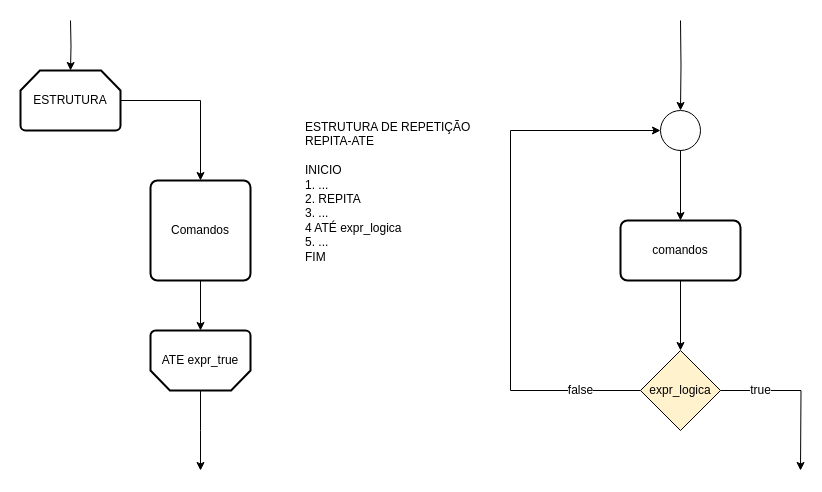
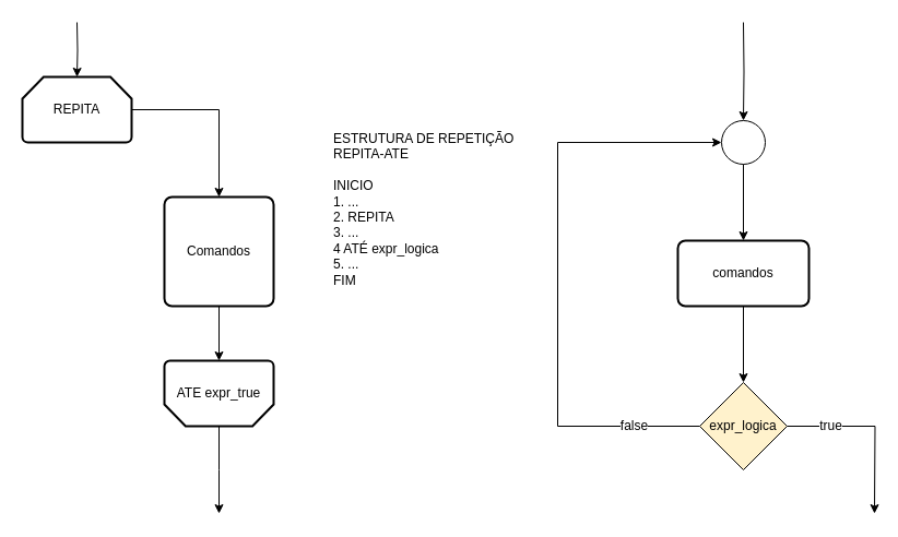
  <mxCell id="0" />
  <mxCell id="1" parent="0" />
  <mxCell id="2" value="" style="group" vertex="1" connectable="0" parent="1"><mxGeometry x="510" y="20" width="290" height="450" as="geometry" /></mxCell>
  <mxCell id="3" value="" style="edgeStyle=orthogonalEdgeStyle;rounded=0;orthogonalLoop=1;jettySize=auto;html=1;fontSize=12;" edge="1" parent="2" target="4"><mxGeometry relative="1" as="geometry"><mxPoint x="170" y="80" as="targetPoint" /><mxPoint x="170" as="sourcePoint" /></mxGeometry></mxCell>
  <mxCell id="4" value="" style="ellipse;whiteSpace=wrap;html=1;aspect=fixed;fontSize=12;" vertex="1" parent="2"><mxGeometry x="150" y="90" width="40" height="40" as="geometry" /></mxCell>
  <mxCell id="5" value="comandos" style="rounded=1;whiteSpace=wrap;html=1;absoluteArcSize=1;arcSize=14;strokeWidth=2;fontFamily=Helvetica;fontSize=12;fontColor=default;align=center;strokeColor=default;fillColor=default;" vertex="1" parent="2"><mxGeometry x="110" y="200" width="120" height="60" as="geometry" /></mxCell>
  <mxCell id="6" value="" style="edgeStyle=orthogonalEdgeStyle;rounded=0;orthogonalLoop=1;jettySize=auto;html=1;fontSize=12;" edge="1" parent="2" source="4" target="5"><mxGeometry relative="1" as="geometry" /></mxCell>
  <mxCell id="7" value="true" style="edgeStyle=orthogonalEdgeStyle;rounded=0;orthogonalLoop=1;jettySize=auto;html=1;fontSize=12;" edge="1" parent="2" source="9"><mxGeometry x="-0.499" relative="1" as="geometry"><mxPoint x="290" y="450" as="targetPoint" /><mxPoint as="offset" /></mxGeometry></mxCell>
  <mxCell id="8" value="false" style="edgeStyle=orthogonalEdgeStyle;rounded=0;orthogonalLoop=1;jettySize=auto;html=1;fontSize=12;entryX=0;entryY=0.5;entryDx=0;entryDy=0;" edge="1" parent="2" source="9" target="4"><mxGeometry x="-0.778" relative="1" as="geometry"><mxPoint x="50" y="370" as="targetPoint" /><Array as="points"><mxPoint y="370" /><mxPoint y="110" /></Array><mxPoint as="offset" /></mxGeometry></mxCell>
  <mxCell id="9" value="expr_logica" style="rhombus;whiteSpace=wrap;html=1;fontSize=12;fillColor=#fff2cc;" vertex="1" parent="2"><mxGeometry x="130" y="330" width="80" height="80" as="geometry" /></mxCell>
  <mxCell id="10" value="" style="edgeStyle=orthogonalEdgeStyle;rounded=0;orthogonalLoop=1;jettySize=auto;html=1;fontSize=12;" edge="1" parent="2" source="5" target="9"><mxGeometry relative="1" as="geometry" /></mxCell>
  <mxCell id="11" value="ESTRUTURA DE REPETIÇÃO REPITA-ATE&lt;br&gt;&lt;br&gt;INICIO&lt;br&gt;1. ...&lt;br&gt;2. REPITA&lt;br&gt;3. ...&lt;br&gt;4 ATÉ expr_logica&lt;br&gt;5. ...&lt;br&gt;FIM" style="text;html=1;strokeColor=none;fillColor=none;spacing=5;spacingTop=-20;whiteSpace=wrap;overflow=hidden;rounded=0;fontSize=12;" vertex="1" parent="1"><mxGeometry x="300" y="130" width="190" height="200" as="geometry" /></mxCell>
  <mxCell id="12" value="" style="group" vertex="1" connectable="0" parent="1"><mxGeometry x="20" y="20" width="230" height="450.0" as="geometry" /></mxCell>
  <mxCell id="13" value="" style="edgeStyle=orthogonalEdgeStyle;rounded=0;orthogonalLoop=1;jettySize=auto;html=1;fontSize=12;" edge="1" parent="12" target="14"><mxGeometry relative="1" as="geometry"><mxPoint x="50" y="80.0" as="targetPoint" /><mxPoint x="50" as="sourcePoint" /></mxGeometry></mxCell>
- <mxCell id="14" value="ESTRUTURA" style="strokeWidth=2;html=1;shape=mxgraph.flowchart.loop_limit;whiteSpace=wrap;fontSize=12;" vertex="1" parent="12"><mxGeometry y="50.0" width="100" height="60" as="geometry" /></mxCell>
+ <mxCell id="14" value="REPITA" style="strokeWidth=2;html=1;shape=mxgraph.flowchart.loop_limit;whiteSpace=wrap;fontSize=12;" vertex="1" parent="12"><mxGeometry y="50.0" width="100" height="60" as="geometry" /></mxCell>
  <mxCell id="15" value="Comandos" style="rounded=1;whiteSpace=wrap;html=1;absoluteArcSize=1;arcSize=14;strokeWidth=2;fontSize=12;" vertex="1" parent="12"><mxGeometry x="130" y="160.0" width="100" height="100" as="geometry" /></mxCell>
  <mxCell id="16" value="" style="edgeStyle=orthogonalEdgeStyle;rounded=0;orthogonalLoop=1;jettySize=auto;html=1;fontSize=12;" edge="1" parent="12" source="14" target="15"><mxGeometry relative="1" as="geometry"><mxPoint x="180" y="160.0" as="targetPoint" /></mxGeometry></mxCell>
  <mxCell id="17" value="" style="edgeStyle=orthogonalEdgeStyle;rounded=0;orthogonalLoop=1;jettySize=auto;html=1;fontSize=12;" edge="1" parent="12" source="18"><mxGeometry relative="1" as="geometry"><mxPoint x="180" y="450.0" as="targetPoint" /></mxGeometry></mxCell>
  <mxCell id="18" value="ATE expr_true" style="strokeWidth=2;html=1;shape=mxgraph.flowchart.loop_limit;whiteSpace=wrap;fontSize=12;flipV=1;" vertex="1" parent="12"><mxGeometry x="130" y="310.0" width="100" height="60" as="geometry" /></mxCell>
  <mxCell id="19" value="" style="edgeStyle=orthogonalEdgeStyle;rounded=0;orthogonalLoop=1;jettySize=auto;html=1;fontSize=12;" edge="1" parent="12" source="15" target="18"><mxGeometry relative="1" as="geometry"><mxPoint x="180" y="340.0" as="targetPoint" /></mxGeometry></mxCell>
